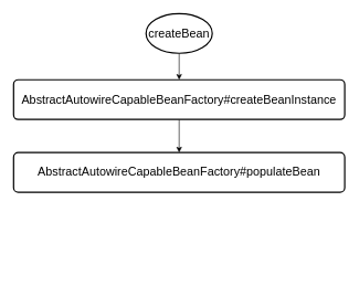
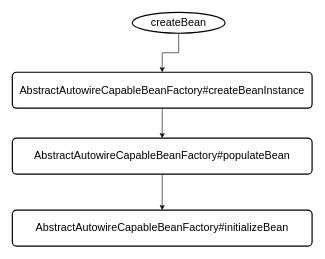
  <mxCell id="0" />
  <mxCell id="1" parent="0" />
  <mxCell id="2" style="edgeStyle=orthogonalEdgeStyle;rounded=0;orthogonalLoop=1;jettySize=auto;html=1;fontSize=18;" edge="1" parent="1" source="3" target="5"><mxGeometry relative="1" as="geometry" /></mxCell>
  <mxCell id="3" value="&lt;font style=&quot;font-size: 18px;&quot;&gt;AbstractAutowireCapableBeanFactory#createBeanInstance&lt;/font&gt;" style="rounded=1;whiteSpace=wrap;html=1;absoluteArcSize=1;arcSize=14;strokeWidth=2;" vertex="1" parent="1"><mxGeometry x="20" y="120" width="500" height="60" as="geometry" /></mxCell>
+ <mxCell id="4" style="edgeStyle=orthogonalEdgeStyle;rounded=0;orthogonalLoop=1;jettySize=auto;html=1;fontSize=18;" edge="1" parent="1" source="5" target="6"><mxGeometry relative="1" as="geometry" /></mxCell>
  <mxCell id="5" value="&lt;font style=&quot;font-size: 18px;&quot;&gt;AbstractAutowireCapableBeanFactory#populateBean&lt;/font&gt;" style="rounded=1;whiteSpace=wrap;html=1;absoluteArcSize=1;arcSize=14;strokeWidth=2;" vertex="1" parent="1"><mxGeometry x="20" y="230" width="500" height="60" as="geometry" /></mxCell>
+ <mxCell id="6" value="&lt;font style=&quot;font-size: 18px;&quot;&gt;AbstractAutowireCapableBeanFactory#initializeBean&lt;/font&gt;" style="rounded=1;whiteSpace=wrap;html=1;absoluteArcSize=1;arcSize=14;strokeWidth=2;" vertex="1" parent="1"><mxGeometry x="20" y="350" width="500" height="60" as="geometry" /></mxCell>
  <mxCell id="7" style="edgeStyle=orthogonalEdgeStyle;rounded=0;orthogonalLoop=1;jettySize=auto;html=1;entryX=0.5;entryY=0;entryDx=0;entryDy=0;fontSize=18;" edge="1" parent="1" source="8" target="3"><mxGeometry relative="1" as="geometry" /></mxCell>
- <mxCell id="8" value="createBean" style="strokeWidth=2;html=1;shape=mxgraph.flowchart.start_1;whiteSpace=wrap;fontSize=18;" vertex="1" parent="1"><mxGeometry x="220" y="20" width="100" height="60" as="geometry" /></mxCell>
+ <mxCell id="8" value="createBean" style="strokeWidth=2;html=1;shape=mxgraph.flowchart.start_1;whiteSpace=wrap;fontSize=18;" vertex="1" parent="1"><mxGeometry x="220" y="20" width="155" height="35" as="geometry" /></mxCell>
